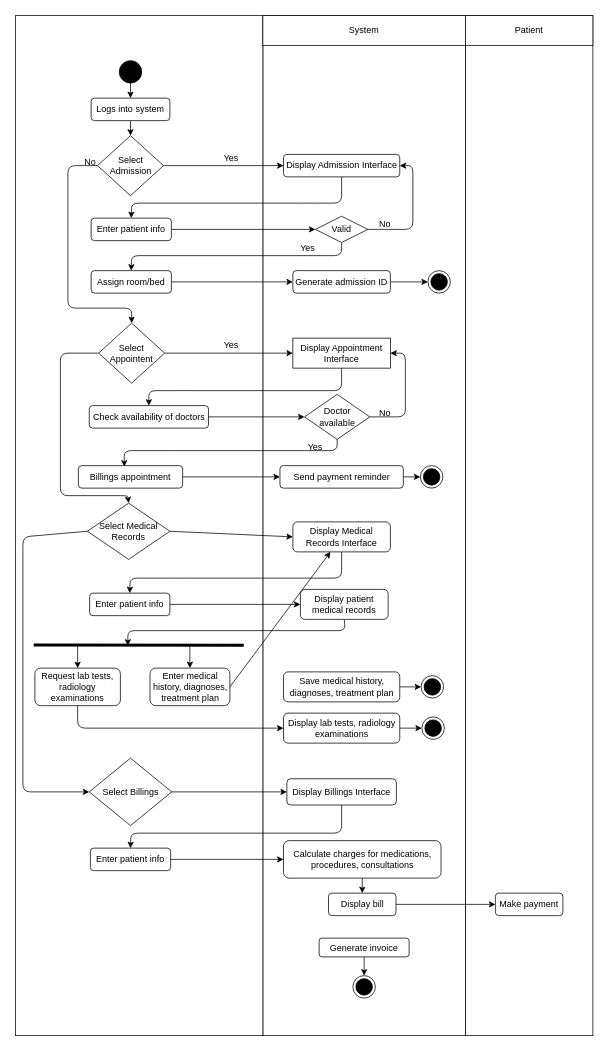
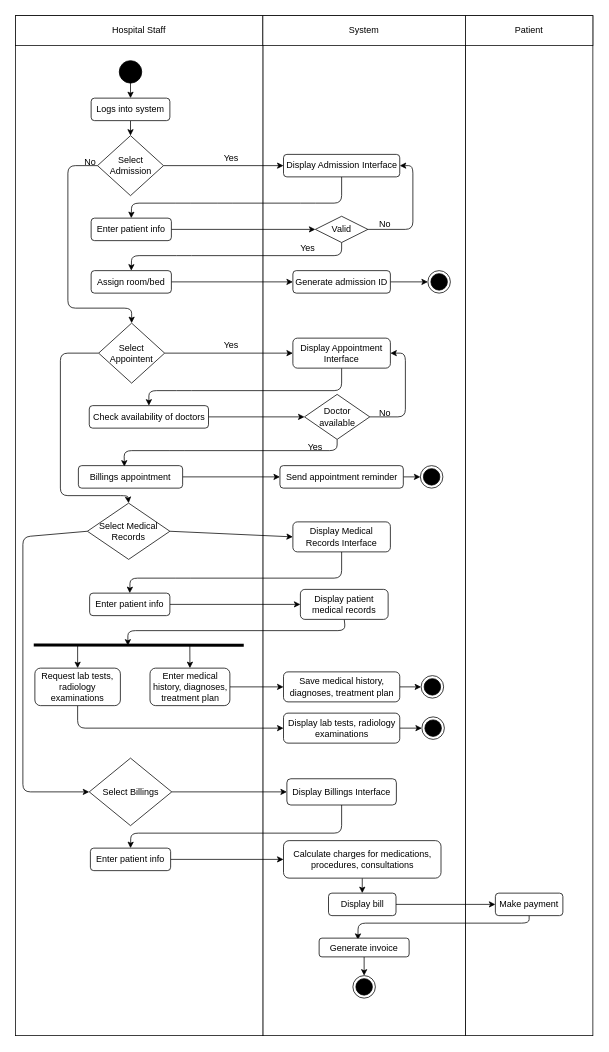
  <mxCell id="0" />
  <mxCell id="1" parent="0" />
  <mxCell id="2" value="" style="rounded=0;whiteSpace=wrap;html=1;fillColor=#FFFFFF;" vertex="1" parent="1"><mxGeometry x="620" y="20" width="170" height="1360" as="geometry" /></mxCell>
  <mxCell id="3" value="" style="rounded=0;whiteSpace=wrap;html=1;fillColor=#FFFFFF;" vertex="1" parent="1"><mxGeometry x="350" y="20" width="270" height="1360" as="geometry" /></mxCell>
  <mxCell id="4" value="" style="rounded=0;whiteSpace=wrap;html=1;fillColor=#FFFFFF;" vertex="1" parent="1"><mxGeometry x="20" y="20" width="330" height="1360" as="geometry" /></mxCell>
  <mxCell id="5" style="edgeStyle=none;html=1;exitX=0.5;exitY=1;exitDx=0;exitDy=0;labelBackgroundColor=#000000;strokeWidth=1;entryX=0.5;entryY=0;entryDx=0;entryDy=0;" edge="1" parent="1" source="6" target="12"><mxGeometry relative="1" as="geometry"><mxPoint x="152.5" y="190" as="targetPoint" /></mxGeometry></mxCell>
  <mxCell id="6" value="Logs into system" style="rounded=1;whiteSpace=wrap;html=1;" vertex="1" parent="1"><mxGeometry x="121" y="130" width="105" height="30" as="geometry" /></mxCell>
  <mxCell id="7" style="edgeStyle=none;html=1;exitX=0.5;exitY=1;exitDx=0;exitDy=0;entryX=0.5;entryY=0;entryDx=0;entryDy=0;labelBackgroundColor=#000000;strokeWidth=1;" edge="1" parent="1" source="8" target="6"><mxGeometry relative="1" as="geometry" /></mxCell>
  <mxCell id="8" value="" style="ellipse;whiteSpace=wrap;html=1;aspect=fixed;fillColor=#000000;" vertex="1" parent="1"><mxGeometry x="158.5" y="80" width="30" height="30" as="geometry" /></mxCell>
+ <mxCell id="9" value="Hospital Staff" style="rounded=0;whiteSpace=wrap;html=1;fillColor=#FFFFFF;" vertex="1" parent="1"><mxGeometry x="20" y="20" width="330" height="40" as="geometry" /></mxCell>
  <mxCell id="10" style="edgeStyle=none;html=1;exitX=1;exitY=0.5;exitDx=0;exitDy=0;entryX=0;entryY=0.5;entryDx=0;entryDy=0;labelBackgroundColor=#000000;strokeWidth=1;" edge="1" parent="1" source="12" target="16"><mxGeometry relative="1" as="geometry" /></mxCell>
  <mxCell id="11" style="edgeStyle=none;html=1;exitX=0;exitY=0.5;exitDx=0;exitDy=0;entryX=0.5;entryY=0;entryDx=0;entryDy=0;labelBackgroundColor=#000000;strokeWidth=1;" edge="1" parent="1" source="12" target="31"><mxGeometry relative="1" as="geometry"><Array as="points"><mxPoint x="90" y="220" /><mxPoint x="90" y="410" /><mxPoint x="175" y="410" /></Array></mxGeometry></mxCell>
  <mxCell id="12" value="Select Admission" style="rhombus;whiteSpace=wrap;html=1;fillColor=#FFFFFF;" vertex="1" parent="1"><mxGeometry x="129.5" y="180" width="88" height="80" as="geometry" /></mxCell>
  <mxCell id="13" value="System" style="rounded=0;whiteSpace=wrap;html=1;fillColor=#FFFFFF;" vertex="1" parent="1"><mxGeometry x="350" y="20" width="270" height="40" as="geometry" /></mxCell>
  <mxCell id="14" value="Patient" style="rounded=0;whiteSpace=wrap;html=1;fillColor=#FFFFFF;" vertex="1" parent="1"><mxGeometry x="620" y="20" width="170" height="40" as="geometry" /></mxCell>
  <mxCell id="15" style="edgeStyle=none;html=1;exitX=0.5;exitY=1;exitDx=0;exitDy=0;entryX=0.5;entryY=0;entryDx=0;entryDy=0;labelBackgroundColor=#000000;strokeWidth=1;" edge="1" parent="1" source="16" target="18"><mxGeometry relative="1" as="geometry"><Array as="points"><mxPoint x="455" y="270" /><mxPoint x="410" y="270" /><mxPoint x="300" y="270" /><mxPoint x="244" y="270" /><mxPoint x="175" y="270" /></Array></mxGeometry></mxCell>
  <mxCell id="16" value="Display Admission Interface" style="rounded=1;whiteSpace=wrap;html=1;fillColor=#FFFFFF;" vertex="1" parent="1"><mxGeometry x="377.5" y="205" width="155" height="30" as="geometry" /></mxCell>
  <mxCell id="17" style="edgeStyle=none;html=1;exitX=1;exitY=0.5;exitDx=0;exitDy=0;entryX=0;entryY=0.5;entryDx=0;entryDy=0;labelBackgroundColor=#000000;strokeWidth=1;" edge="1" parent="1" source="18" target="21"><mxGeometry relative="1" as="geometry" /></mxCell>
  <mxCell id="18" value="Enter patient info" style="rounded=1;whiteSpace=wrap;html=1;fillColor=#FFFFFF;" vertex="1" parent="1"><mxGeometry x="121" y="290" width="107" height="30" as="geometry" /></mxCell>
  <mxCell id="19" style="edgeStyle=none;html=1;exitX=0.5;exitY=1;exitDx=0;exitDy=0;entryX=0.5;entryY=0;entryDx=0;entryDy=0;labelBackgroundColor=#000000;strokeWidth=1;" edge="1" parent="1" source="21" target="23"><mxGeometry relative="1" as="geometry"><Array as="points"><mxPoint x="455" y="340" /><mxPoint x="245" y="340" /><mxPoint x="175" y="340" /></Array></mxGeometry></mxCell>
  <mxCell id="20" style="edgeStyle=none;html=1;exitX=1;exitY=0.5;exitDx=0;exitDy=0;entryX=1;entryY=0.5;entryDx=0;entryDy=0;labelBackgroundColor=#000000;strokeWidth=1;" edge="1" parent="1" source="21" target="16"><mxGeometry relative="1" as="geometry"><Array as="points"><mxPoint x="550" y="305" /><mxPoint x="550" y="220" /></Array></mxGeometry></mxCell>
  <mxCell id="21" value="Valid" style="rhombus;whiteSpace=wrap;html=1;fillColor=#FFFFFF;" vertex="1" parent="1"><mxGeometry x="420" y="287.5" width="70" height="35" as="geometry" /></mxCell>
  <mxCell id="22" style="edgeStyle=none;html=1;exitX=1;exitY=0.5;exitDx=0;exitDy=0;entryX=0;entryY=0.5;entryDx=0;entryDy=0;labelBackgroundColor=#000000;strokeWidth=1;" edge="1" parent="1" source="23" target="28"><mxGeometry relative="1" as="geometry" /></mxCell>
  <mxCell id="23" value="Assign room/bed" style="rounded=1;whiteSpace=wrap;html=1;fillColor=#FFFFFF;" vertex="1" parent="1"><mxGeometry x="121" y="360" width="107" height="30" as="geometry" /></mxCell>
  <mxCell id="24" value="Yes" style="text;html=1;strokeColor=none;fillColor=none;align=center;verticalAlign=middle;whiteSpace=wrap;rounded=0;" vertex="1" parent="1"><mxGeometry x="390" y="320" width="40" height="20" as="geometry" /></mxCell>
  <mxCell id="25" value="No" style="text;html=1;strokeColor=none;fillColor=none;align=center;verticalAlign=middle;whiteSpace=wrap;rounded=0;" vertex="1" parent="1"><mxGeometry x="492.5" y="287.5" width="40" height="20" as="geometry" /></mxCell>
  <mxCell id="26" value="Yes" style="text;html=1;strokeColor=none;fillColor=none;align=center;verticalAlign=middle;whiteSpace=wrap;rounded=0;" vertex="1" parent="1"><mxGeometry x="287.5" y="200" width="40" height="20" as="geometry" /></mxCell>
  <mxCell id="27" style="edgeStyle=none;html=1;exitX=1;exitY=0.5;exitDx=0;exitDy=0;entryX=0;entryY=0.5;entryDx=0;entryDy=0;labelBackgroundColor=#000000;strokeWidth=1;" edge="1" parent="1" source="28" target="81"><mxGeometry relative="1" as="geometry" /></mxCell>
  <mxCell id="28" value="Generate admission ID" style="rounded=1;whiteSpace=wrap;html=1;fillColor=#FFFFFF;" vertex="1" parent="1"><mxGeometry x="390" y="360" width="130" height="30" as="geometry" /></mxCell>
  <mxCell id="29" style="edgeStyle=none;html=1;exitX=1;exitY=0.5;exitDx=0;exitDy=0;entryX=0;entryY=0.5;entryDx=0;entryDy=0;labelBackgroundColor=#000000;strokeWidth=1;" edge="1" parent="1" source="31" target="36"><mxGeometry relative="1" as="geometry" /></mxCell>
  <mxCell id="30" style="edgeStyle=none;html=1;exitX=0;exitY=0.5;exitDx=0;exitDy=0;entryX=0.5;entryY=0;entryDx=0;entryDy=0;labelBackgroundColor=#000000;strokeWidth=1;" edge="1" parent="1" source="31" target="49"><mxGeometry relative="1" as="geometry"><Array as="points"><mxPoint x="80" y="470" /><mxPoint x="80" y="660" /><mxPoint x="170" y="660" /></Array></mxGeometry></mxCell>
  <mxCell id="31" value="Select Appointent" style="rhombus;whiteSpace=wrap;html=1;fillColor=#FFFFFF;" vertex="1" parent="1"><mxGeometry x="131" y="430" width="88" height="80" as="geometry" /></mxCell>
  <mxCell id="32" value="No" style="text;html=1;strokeColor=none;fillColor=none;align=center;verticalAlign=middle;whiteSpace=wrap;rounded=0;" vertex="1" parent="1"><mxGeometry x="100" y="205" width="40" height="20" as="geometry" /></mxCell>
  <mxCell id="33" style="edgeStyle=none;html=1;exitX=1;exitY=0.5;exitDx=0;exitDy=0;entryX=0;entryY=0.5;entryDx=0;entryDy=0;labelBackgroundColor=#000000;strokeWidth=1;" edge="1" parent="1" source="34" target="40"><mxGeometry relative="1" as="geometry" /></mxCell>
  <mxCell id="34" value="Check availability of doctors" style="rounded=1;whiteSpace=wrap;html=1;fillColor=#FFFFFF;" vertex="1" parent="1"><mxGeometry x="118.5" y="540" width="159" height="30" as="geometry" /></mxCell>
  <mxCell id="35" style="edgeStyle=none;html=1;exitX=0.5;exitY=1;exitDx=0;exitDy=0;entryX=0.5;entryY=0;entryDx=0;entryDy=0;labelBackgroundColor=#000000;strokeWidth=1;" edge="1" parent="1" source="36" target="34"><mxGeometry relative="1" as="geometry"><Array as="points"><mxPoint x="455" y="520" /><mxPoint x="245" y="520" /><mxPoint x="198" y="520" /></Array></mxGeometry></mxCell>
- <mxCell id="36" value="Display Appointment Interface" style="whiteSpace=wrap;html=1;fillColor=#FFFFFF;rounded=0;" vertex="1" parent="1"><mxGeometry x="390" y="450" width="130" height="40" as="geometry" /></mxCell>
+ <mxCell id="36" value="Display Appointment Interface" style="rounded=1;whiteSpace=wrap;html=1;fillColor=#FFFFFF;" vertex="1" parent="1"><mxGeometry x="390" y="450" width="130" height="40" as="geometry" /></mxCell>
  <mxCell id="37" value="Yes" style="text;html=1;strokeColor=none;fillColor=none;align=center;verticalAlign=middle;whiteSpace=wrap;rounded=0;" vertex="1" parent="1"><mxGeometry x="287.5" y="450" width="40" height="20" as="geometry" /></mxCell>
  <mxCell id="38" style="edgeStyle=none;html=1;exitX=1;exitY=0.5;exitDx=0;exitDy=0;entryX=1;entryY=0.5;entryDx=0;entryDy=0;labelBackgroundColor=#000000;strokeWidth=1;" edge="1" parent="1" source="40" target="36"><mxGeometry relative="1" as="geometry"><Array as="points"><mxPoint x="540" y="555" /><mxPoint x="540" y="470" /></Array></mxGeometry></mxCell>
  <mxCell id="39" style="edgeStyle=none;html=1;exitX=0.5;exitY=1;exitDx=0;exitDy=0;entryX=0.441;entryY=0.044;entryDx=0;entryDy=0;entryPerimeter=0;labelBackgroundColor=#000000;strokeWidth=1;" edge="1" parent="1" source="40" target="42"><mxGeometry relative="1" as="geometry"><Array as="points"><mxPoint x="449" y="600" /><mxPoint x="235" y="600" /><mxPoint x="165" y="600" /></Array></mxGeometry></mxCell>
  <mxCell id="40" value="Doctor available" style="rhombus;whiteSpace=wrap;html=1;fillColor=#FFFFFF;" vertex="1" parent="1"><mxGeometry x="405.5" y="525" width="87" height="60" as="geometry" /></mxCell>
  <mxCell id="41" style="edgeStyle=none;html=1;exitX=1;exitY=0.5;exitDx=0;exitDy=0;entryX=0;entryY=0.5;entryDx=0;entryDy=0;labelBackgroundColor=#000000;strokeWidth=1;" edge="1" parent="1" source="42" target="46"><mxGeometry relative="1" as="geometry" /></mxCell>
  <mxCell id="42" value="Billings appointment" style="rounded=1;whiteSpace=wrap;html=1;fillColor=#FFFFFF;" vertex="1" parent="1"><mxGeometry x="104" y="620" width="139" height="30" as="geometry" /></mxCell>
  <mxCell id="43" value="Yes" style="text;html=1;strokeColor=none;fillColor=none;align=center;verticalAlign=middle;whiteSpace=wrap;rounded=0;" vertex="1" parent="1"><mxGeometry x="400" y="585" width="40" height="20" as="geometry" /></mxCell>
  <mxCell id="44" value="No" style="text;html=1;strokeColor=none;fillColor=none;align=center;verticalAlign=middle;whiteSpace=wrap;rounded=0;" vertex="1" parent="1"><mxGeometry x="492.5" y="540" width="40" height="20" as="geometry" /></mxCell>
  <mxCell id="45" style="edgeStyle=none;html=1;exitX=1;exitY=0.5;exitDx=0;exitDy=0;entryX=0;entryY=0.5;entryDx=0;entryDy=0;labelBackgroundColor=#000000;strokeWidth=1;" edge="1" parent="1" source="46" target="82"><mxGeometry relative="1" as="geometry" /></mxCell>
- <mxCell id="46" value="Send payment reminder" style="rounded=1;whiteSpace=wrap;html=1;fillColor=#FFFFFF;" vertex="1" parent="1"><mxGeometry x="372.75" y="620" width="164.5" height="30" as="geometry" /></mxCell>
+ <mxCell id="46" value="Send appointment reminder" style="rounded=1;whiteSpace=wrap;html=1;fillColor=#FFFFFF;" vertex="1" parent="1"><mxGeometry x="372.75" y="620" width="164.5" height="30" as="geometry" /></mxCell>
  <mxCell id="47" style="edgeStyle=none;html=1;exitX=1;exitY=0.5;exitDx=0;exitDy=0;entryX=0;entryY=0.5;entryDx=0;entryDy=0;labelBackgroundColor=#000000;strokeWidth=1;" edge="1" parent="1" source="49" target="51"><mxGeometry relative="1" as="geometry" /></mxCell>
  <mxCell id="48" style="edgeStyle=none;html=1;exitX=0;exitY=0.5;exitDx=0;exitDy=0;entryX=0;entryY=0.5;entryDx=0;entryDy=0;labelBackgroundColor=#000000;strokeWidth=1;" edge="1" parent="1" source="49" target="68"><mxGeometry relative="1" as="geometry"><Array as="points"><mxPoint x="30" y="715" /><mxPoint x="30" y="1055" /></Array></mxGeometry></mxCell>
  <mxCell id="49" value="Select Medical Records" style="rhombus;whiteSpace=wrap;html=1;fillColor=#FFFFFF;" vertex="1" parent="1"><mxGeometry x="116" y="670" width="110" height="75" as="geometry" /></mxCell>
  <mxCell id="50" style="edgeStyle=none;html=1;exitX=0.5;exitY=1;exitDx=0;exitDy=0;entryX=0.5;entryY=0;entryDx=0;entryDy=0;labelBackgroundColor=#000000;strokeWidth=1;" edge="1" parent="1" source="51" target="53"><mxGeometry relative="1" as="geometry"><Array as="points"><mxPoint x="455" y="770" /><mxPoint x="243" y="770" /><mxPoint x="173" y="770" /></Array></mxGeometry></mxCell>
  <mxCell id="51" value="Display Medical Records Interface" style="rounded=1;whiteSpace=wrap;html=1;fillColor=#FFFFFF;" vertex="1" parent="1"><mxGeometry x="390" y="695" width="130" height="40" as="geometry" /></mxCell>
  <mxCell id="52" style="edgeStyle=none;html=1;exitX=1;exitY=0.5;exitDx=0;exitDy=0;entryX=0;entryY=0.5;entryDx=0;entryDy=0;labelBackgroundColor=#000000;strokeWidth=1;" edge="1" parent="1" source="53" target="55"><mxGeometry relative="1" as="geometry" /></mxCell>
  <mxCell id="53" value="Enter patient info" style="rounded=1;whiteSpace=wrap;html=1;fillColor=#FFFFFF;" vertex="1" parent="1"><mxGeometry x="119" y="790" width="107" height="30" as="geometry" /></mxCell>
  <mxCell id="54" style="edgeStyle=none;html=1;exitX=0.5;exitY=1;exitDx=0;exitDy=0;labelBackgroundColor=#000000;strokeWidth=1;" edge="1" parent="1" source="55"><mxGeometry relative="1" as="geometry"><mxPoint x="170" y="860" as="targetPoint" /><Array as="points"><mxPoint x="460" y="840" /><mxPoint x="170" y="840" /></Array></mxGeometry></mxCell>
  <mxCell id="55" value="Display patient medical records" style="rounded=1;whiteSpace=wrap;html=1;fillColor=#FFFFFF;" vertex="1" parent="1"><mxGeometry x="400" y="785" width="117" height="40" as="geometry" /></mxCell>
- <mxCell id="56" style="edgeStyle=none;html=1;exitX=1;exitY=0.5;exitDx=0;exitDy=0;labelBackgroundColor=#000000;strokeWidth=1;" edge="1" parent="1" source="57" target="51"><mxGeometry relative="1" as="geometry" /></mxCell>
+ <mxCell id="56" style="edgeStyle=none;html=1;exitX=1;exitY=0.5;exitDx=0;exitDy=0;entryX=0;entryY=0.5;entryDx=0;entryDy=0;labelBackgroundColor=#000000;strokeWidth=1;" edge="1" parent="1" source="57" target="59"><mxGeometry relative="1" as="geometry" /></mxCell>
  <mxCell id="57" value="Enter medical history, diagnoses, treatment plan" style="rounded=1;whiteSpace=wrap;html=1;fillColor=#FFFFFF;" vertex="1" parent="1"><mxGeometry x="199.5" y="890" width="106.5" height="50" as="geometry" /></mxCell>
  <mxCell id="58" style="edgeStyle=none;html=1;exitX=1;exitY=0.5;exitDx=0;exitDy=0;entryX=0;entryY=0.5;entryDx=0;entryDy=0;labelBackgroundColor=#000000;strokeWidth=1;" edge="1" parent="1" source="59" target="83"><mxGeometry relative="1" as="geometry" /></mxCell>
  <mxCell id="59" value="Save medical history, diagnoses, treatment plan" style="rounded=1;whiteSpace=wrap;html=1;fillColor=#FFFFFF;" vertex="1" parent="1"><mxGeometry x="377.5" y="895" width="155" height="40" as="geometry" /></mxCell>
  <mxCell id="60" style="edgeStyle=none;html=1;exitX=0.5;exitY=1;exitDx=0;exitDy=0;entryX=0;entryY=0.5;entryDx=0;entryDy=0;labelBackgroundColor=#000000;strokeWidth=1;" edge="1" parent="1" source="61" target="66"><mxGeometry relative="1" as="geometry"><Array as="points"><mxPoint x="103" y="970" /></Array></mxGeometry></mxCell>
  <mxCell id="61" value="Request lab tests, radiology examinations" style="rounded=1;whiteSpace=wrap;html=1;fillColor=#FFFFFF;" vertex="1" parent="1"><mxGeometry x="46" y="890" width="114" height="50" as="geometry" /></mxCell>
  <mxCell id="62" value="" style="endArrow=none;html=1;labelBackgroundColor=#000000;strokeWidth=4;" edge="1" parent="1"><mxGeometry width="50" height="50" relative="1" as="geometry"><mxPoint x="44.5" y="858.997" as="sourcePoint" /><mxPoint x="324.5" y="859.663" as="targetPoint" /></mxGeometry></mxCell>
  <mxCell id="63" value="" style="endArrow=classic;html=1;labelBackgroundColor=#000000;strokeWidth=1;entryX=0.5;entryY=0;entryDx=0;entryDy=0;" edge="1" parent="1" target="61"><mxGeometry width="50" height="50" relative="1" as="geometry"><mxPoint x="103" y="860" as="sourcePoint" /><mxPoint x="150" y="810" as="targetPoint" /></mxGeometry></mxCell>
  <mxCell id="64" value="" style="endArrow=classic;html=1;labelBackgroundColor=#000000;strokeWidth=1;entryX=0.5;entryY=0;entryDx=0;entryDy=0;" edge="1" parent="1" target="57"><mxGeometry width="50" height="50" relative="1" as="geometry"><mxPoint x="252.61" y="860" as="sourcePoint" /><mxPoint x="252.61" y="890" as="targetPoint" /></mxGeometry></mxCell>
  <mxCell id="65" style="edgeStyle=none;html=1;exitX=1;exitY=0.5;exitDx=0;exitDy=0;entryX=0;entryY=0.5;entryDx=0;entryDy=0;labelBackgroundColor=#000000;strokeWidth=1;" edge="1" parent="1" source="66" target="84"><mxGeometry relative="1" as="geometry" /></mxCell>
  <mxCell id="66" value="Display lab tests, radiology examinations" style="rounded=1;whiteSpace=wrap;html=1;fillColor=#FFFFFF;" vertex="1" parent="1"><mxGeometry x="377.5" y="950" width="155" height="40" as="geometry" /></mxCell>
  <mxCell id="67" style="edgeStyle=none;html=1;exitX=1;exitY=0.5;exitDx=0;exitDy=0;entryX=0;entryY=0.5;entryDx=0;entryDy=0;labelBackgroundColor=#000000;strokeWidth=1;" edge="1" parent="1" source="68" target="70"><mxGeometry relative="1" as="geometry" /></mxCell>
  <mxCell id="68" value="Select Billings" style="rhombus;whiteSpace=wrap;html=1;fillColor=#FFFFFF;" vertex="1" parent="1"><mxGeometry x="118.5" y="1010" width="110" height="90" as="geometry" /></mxCell>
  <mxCell id="69" style="edgeStyle=none;html=1;exitX=0.5;exitY=1;exitDx=0;exitDy=0;entryX=0.5;entryY=0;entryDx=0;entryDy=0;labelBackgroundColor=#000000;strokeWidth=1;" edge="1" parent="1" source="70" target="72"><mxGeometry relative="1" as="geometry"><Array as="points"><mxPoint x="455" y="1110" /><mxPoint x="174" y="1110" /></Array></mxGeometry></mxCell>
  <mxCell id="70" value="Display Billings Interface" style="rounded=1;whiteSpace=wrap;html=1;fillColor=#FFFFFF;" vertex="1" parent="1"><mxGeometry x="382" y="1037.5" width="146" height="35" as="geometry" /></mxCell>
  <mxCell id="71" style="edgeStyle=none;html=1;exitX=1;exitY=0.5;exitDx=0;exitDy=0;entryX=0;entryY=0.5;entryDx=0;entryDy=0;labelBackgroundColor=#000000;strokeWidth=1;" edge="1" parent="1" source="72" target="74"><mxGeometry relative="1" as="geometry" /></mxCell>
  <mxCell id="72" value="Enter patient info" style="rounded=1;whiteSpace=wrap;html=1;fillColor=#FFFFFF;" vertex="1" parent="1"><mxGeometry x="120" y="1130" width="107" height="30" as="geometry" /></mxCell>
  <mxCell id="73" style="edgeStyle=none;html=1;exitX=0.5;exitY=1;exitDx=0;exitDy=0;entryX=0.5;entryY=0;entryDx=0;entryDy=0;labelBackgroundColor=#000000;strokeWidth=1;" edge="1" parent="1" source="74" target="76"><mxGeometry relative="1" as="geometry" /></mxCell>
  <mxCell id="74" value="Calculate charges for medications, procedures, consultations" style="rounded=1;whiteSpace=wrap;html=1;fillColor=#FFFFFF;" vertex="1" parent="1"><mxGeometry x="377.5" y="1120" width="210" height="50" as="geometry" /></mxCell>
  <mxCell id="75" style="edgeStyle=none;html=1;exitX=1;exitY=0.5;exitDx=0;exitDy=0;entryX=0;entryY=0.5;entryDx=0;entryDy=0;labelBackgroundColor=#000000;strokeWidth=1;" edge="1" parent="1" source="76" target="78"><mxGeometry relative="1" as="geometry" /></mxCell>
  <mxCell id="76" value="Display bill" style="rounded=1;whiteSpace=wrap;html=1;fillColor=#FFFFFF;" vertex="1" parent="1"><mxGeometry x="437.5" y="1190" width="90" height="30" as="geometry" /></mxCell>
+ <mxCell id="77" style="edgeStyle=none;html=1;exitX=0.5;exitY=1;exitDx=0;exitDy=0;entryX=0.431;entryY=0.093;entryDx=0;entryDy=0;entryPerimeter=0;labelBackgroundColor=#000000;strokeWidth=1;" edge="1" parent="1" source="78" target="80"><mxGeometry relative="1" as="geometry"><Array as="points"><mxPoint x="705" y="1230" /><mxPoint x="477" y="1230" /></Array></mxGeometry></mxCell>
  <mxCell id="78" value="Make payment" style="rounded=1;whiteSpace=wrap;html=1;fillColor=#FFFFFF;" vertex="1" parent="1"><mxGeometry x="660" y="1190" width="90" height="30" as="geometry" /></mxCell>
  <mxCell id="79" style="edgeStyle=none;html=1;exitX=0.5;exitY=1;exitDx=0;exitDy=0;entryX=0.5;entryY=0;entryDx=0;entryDy=0;labelBackgroundColor=#000000;strokeWidth=1;" edge="1" parent="1" source="80" target="85"><mxGeometry relative="1" as="geometry" /></mxCell>
  <mxCell id="80" value="Generate invoice" style="rounded=1;whiteSpace=wrap;html=1;fillColor=#FFFFFF;" vertex="1" parent="1"><mxGeometry x="425" y="1250" width="120" height="25" as="geometry" /></mxCell>
  <mxCell id="81" value="" style="ellipse;html=1;shape=endState;fillColor=strokeColor;" vertex="1" parent="1"><mxGeometry x="570" y="360" width="30" height="30" as="geometry" /></mxCell>
  <mxCell id="82" value="" style="ellipse;html=1;shape=endState;fillColor=strokeColor;" vertex="1" parent="1"><mxGeometry x="560" y="620" width="30" height="30" as="geometry" /></mxCell>
  <mxCell id="83" value="" style="ellipse;html=1;shape=endState;fillColor=strokeColor;" vertex="1" parent="1"><mxGeometry x="561" y="900" width="30" height="30" as="geometry" /></mxCell>
  <mxCell id="84" value="" style="ellipse;html=1;shape=endState;fillColor=strokeColor;" vertex="1" parent="1"><mxGeometry x="562" y="955" width="30" height="30" as="geometry" /></mxCell>
  <mxCell id="85" value="" style="ellipse;html=1;shape=endState;fillColor=strokeColor;" vertex="1" parent="1"><mxGeometry x="470" y="1300" width="30" height="30" as="geometry" /></mxCell>
